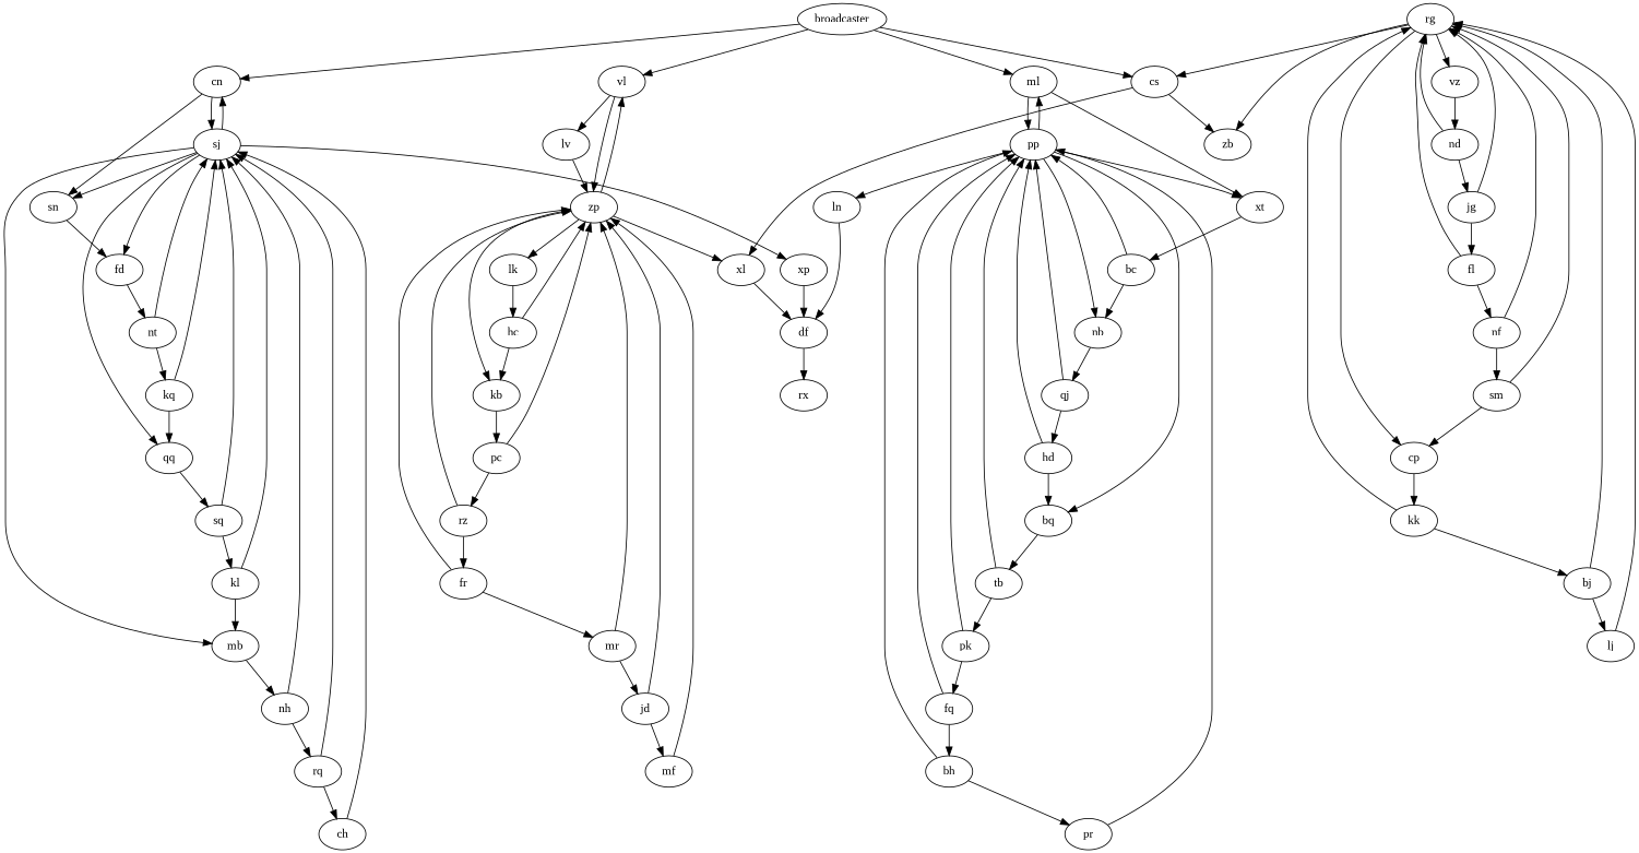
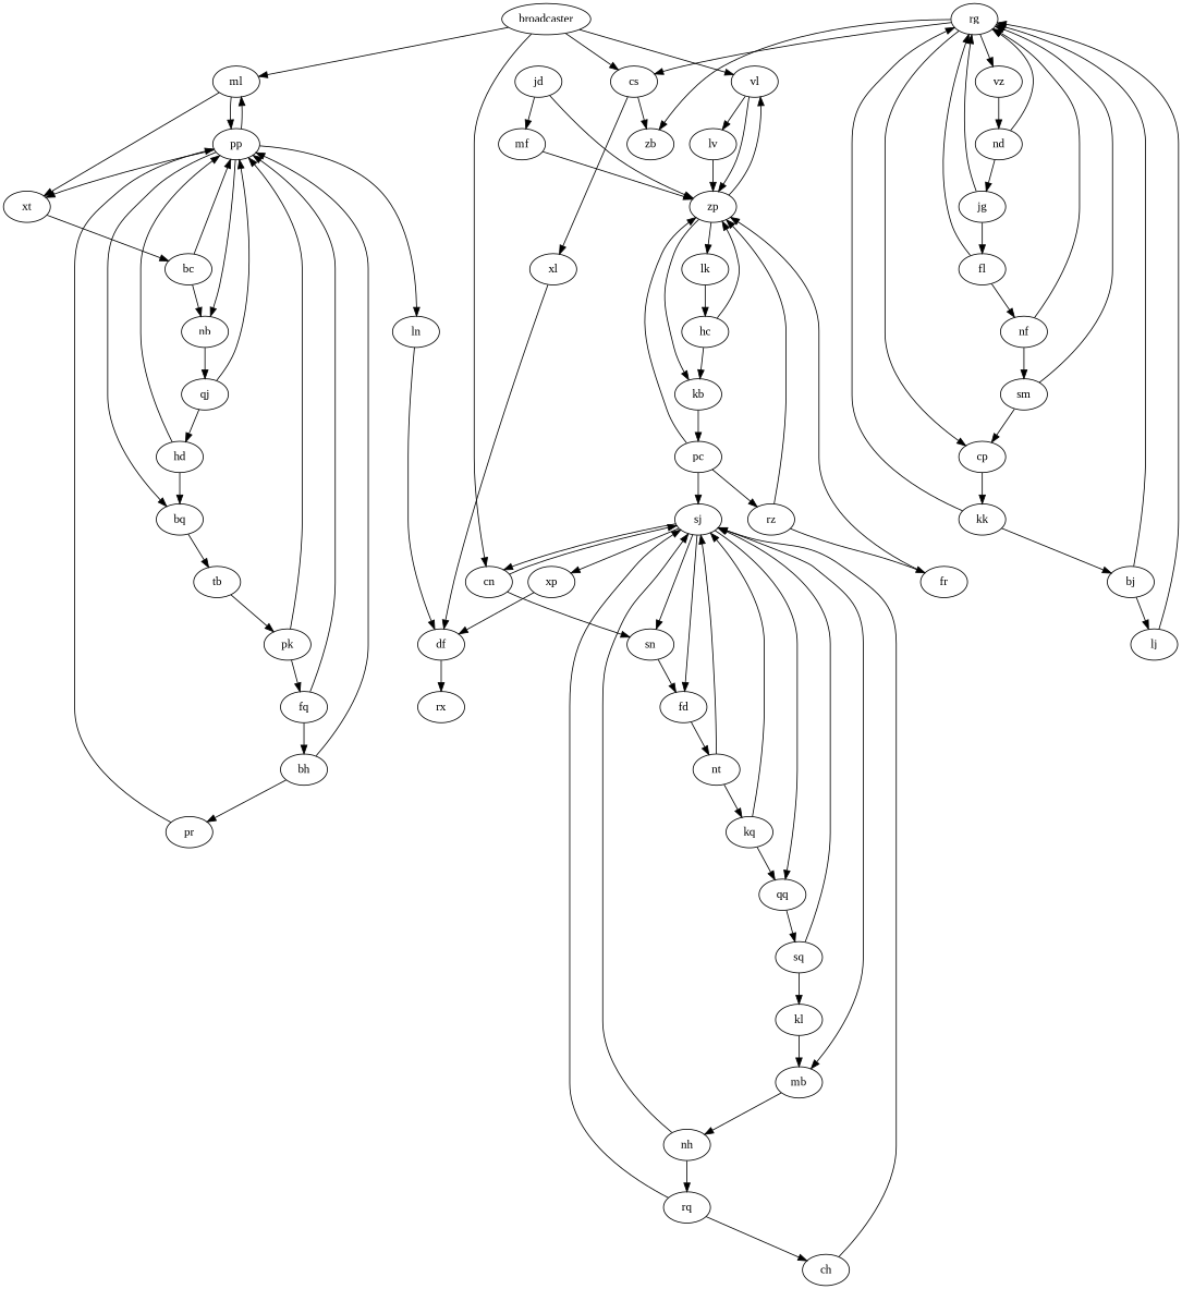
  digraph {
    fontname="Liberation Serif"
    node [fontname="Liberation Serif"]
    edge [fontname="Liberation Serif"]
    broadcaster
    vl
    cs
    cn
    ml
    zp
    lv
    zb
    xl
    sj
    sn
    pp
    xt
    lk
    kb
    rg
    cp
    vz
    xp
    qq
    fd
    mb
    ln
    bq
    nb
    bc
    hc
    pc
    df
    rz
    rx
    fr
-   mr
    jd
    mf
    tb
    qj
    pk
    hd
    sq
    nt
    kl
    kq
    kk
    nd
    bj
    jg
    rq
    ch
    nf
    sm
    nh
    fl
    lj
    pr
    fq
    bh
    broadcaster -> vl
    broadcaster -> cs
    broadcaster -> cn
    broadcaster -> ml
    vl -> zp
    vl -> lv
    cs -> zb
    cs -> xl
    cn -> sj
    cn -> sn
    ml -> pp
    ml -> xt
    zp -> vl
-   zp -> xl
    zp -> lk
    zp -> kb
    lv -> zp
    xl -> df
    sj -> cn
    sj -> sn
    sj -> xp
    sj -> qq
    sj -> fd
    sj -> mb
    sn -> fd
    pp -> ml
    pp -> xt
    pp -> ln
    pp -> bq
    pp -> nb
    xt -> bc
    lk -> hc
    kb -> pc
    rg -> cs
    rg -> zb
    rg -> cp
    rg -> vz
    cp -> kk
    vz -> nd
    xp -> df
    qq -> sq
    fd -> nt
    mb -> nh
    ln -> df
    bq -> tb
    nb -> qj
    bc -> pp
    bc -> nb
    hc -> zp
    hc -> kb
    pc -> zp
    pc -> rz
    df -> rx
    rz -> zp
    rz -> fr
    fr -> zp
-   fr -> mr
-   mr -> zp
-   mr -> jd
    jd -> zp
    jd -> mf
    mf -> zp
-   tb -> pp
    tb -> pk
    qj -> pp
    qj -> hd
    pk -> pp
    pk -> fq
    hd -> pp
    hd -> bq
    sq -> sj
    sq -> kl
    nt -> sj
    nt -> kq
-   kl -> sj
+   pc -> sj
    kl -> mb
    kq -> sj
    kq -> qq
    kk -> rg
    kk -> bj
    nd -> rg
    nd -> jg
    bj -> rg
    bj -> lj
    jg -> rg
    jg -> fl
    rq -> sj
    rq -> ch
    ch -> sj
    nf -> rg
    nf -> sm
    sm -> rg
    sm -> cp
    nh -> sj
    nh -> rq
    fl -> rg
    fl -> nf
    lj -> rg
    pr -> pp
    fq -> pp
    fq -> bh
    bh -> pp
    bh -> pr
  }
